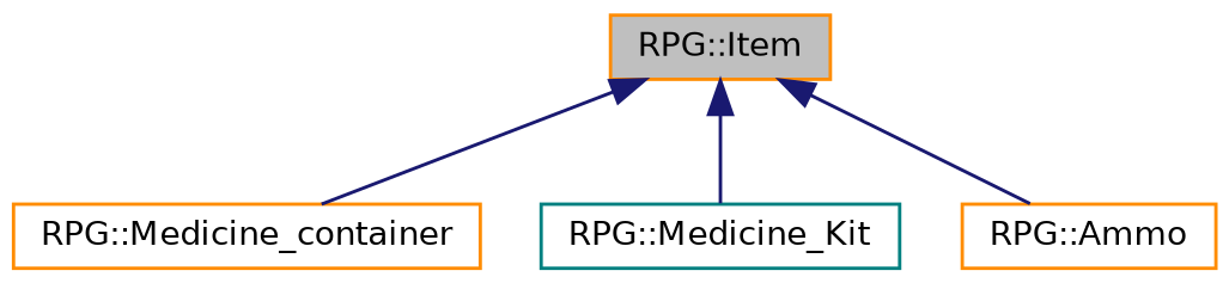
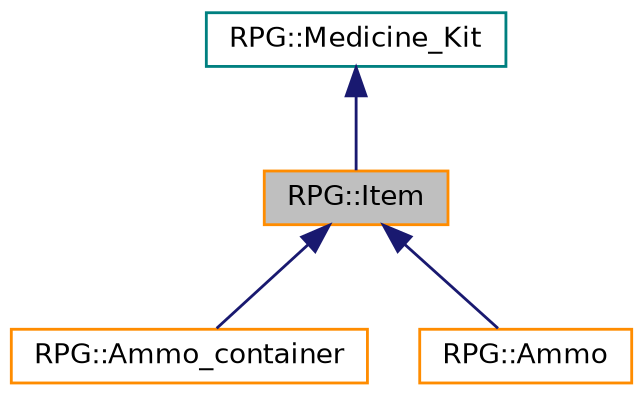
  digraph {
    node [color=darkorange fillcolor=white fontname=Helvetica fontsize=10 shape=record style=filled]
    edge [color=midnightblue dir=back fontname=Helvetica fontsize=10 labelfontname=Helvetica labelfontsize=10 style=solid]
    n1 [fillcolor=grey75 fontcolor=black height=0.2 label="RPG::Item" width=0.4]
-   n2 [height=0.2 label="RPG::Medicine_container" width=0.4]
+   n2 [height=0.2 label="RPG::Ammo_container" width=0.4]
    n3 [color=teal height=0.2 label="RPG::Medicine_Kit" width=0.4]
    n4 [height=0.2 label="RPG::Ammo" width=0.4]
    n1 -> n2
-   n1 -> n3
+   n3 -> n1
    n1 -> n4
  }
